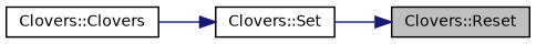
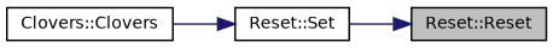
  digraph {
    rankdir=RL
    node [color=black fillcolor=white fontname=Helvetica fontsize=10 shape=record style=filled]
    edge [color=midnightblue dir=back fontname=Helvetica fontsize=10 labelfontname=Helvetica labelfontsize=10 style=solid]
-   n1 [fillcolor=grey75 fontcolor=black height=0.2 label="Clovers::Reset" width=0.4]
-   n2 [height=0.2 label="Clovers::Set" width=0.4]
+   n1 [fillcolor=grey75 fontcolor=black height=0.2 label="Reset::Reset" width=0.4]
+   n2 [height=0.2 label="Reset::Set" width=0.4]
    n3 [height=0.2 label="Clovers::Clovers" width=0.4]
    n1 -> n2
    n2 -> n3
  }
